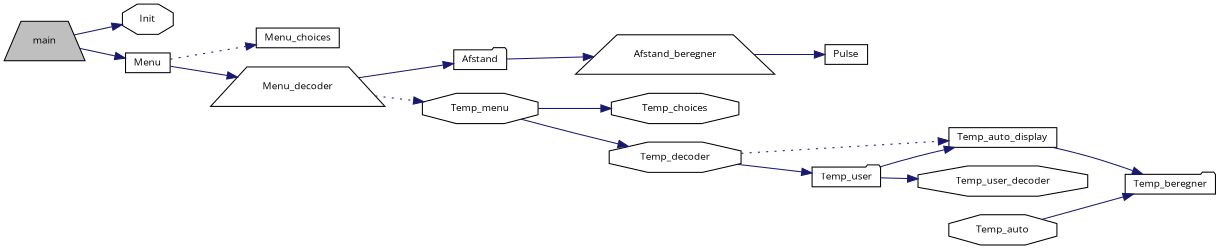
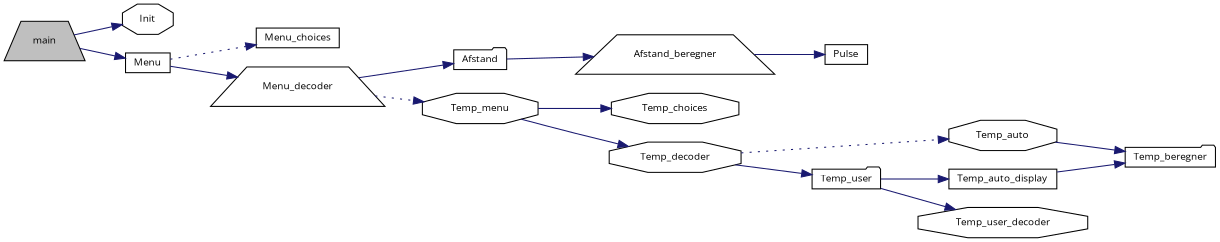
  digraph {
    fontname="Open Sans"
    rankdir=LR
    node [color=black fillcolor=white fontname="Open Sans" fontsize=10 shape=octagon style=filled]
    edge [color=midnightblue fontname="Open Sans" fontsize=10 labelfontname=Helvetica labelfontsize=10 style=solid]
    n1 [fillcolor=grey75 fontcolor=black height=0.2 label=main shape=trapezium width=0.4]
    n2 [height=0.2 label=Init width=0.4]
    n3 [height=0.2 label=Menu shape=box width=0.4]
    n4 [height=0.2 label=Menu_choices shape=box width=0.4]
    n5 [height=0.2 label=Menu_decoder shape=trapezium width=0.4]
    n6 [height=0.2 label=Afstand shape=folder width=0.4]
    n7 [height=0.2 label=Temp_menu width=0.4]
    n8 [height=0.2 label=Afstand_beregner shape=trapezium width=0.4]
    n9 [height=0.2 label=Temp_choices width=0.4]
    n10 [height=0.2 label=Temp_decoder width=0.4]
    n11 [height=0.2 label=Pulse shape=box width=0.4]
    n12 [height=0.2 label=Temp_auto width=0.4]
    n13 [height=0.2 label=Temp_user shape=folder width=0.4]
    n14 [height=0.2 label=Temp_beregner shape=folder width=0.4]
    n15 [height=0.2 label=Temp_auto_display shape=box width=0.4]
    n16 [height=0.2 label=Temp_user_decoder width=0.4]
    n1 -> n2
    n1 -> n3
    n3 -> n4 [style=dotted]
    n3 -> n5
    n5 -> n6
    n5 -> n7 [style=dotted]
    n6 -> n8
    n7 -> n9
    n7 -> n10
    n8 -> n11
-   n10 -> n15 [style=dotted]
+   n10 -> n12 [style=dotted]
    n10 -> n13
    n12 -> n14
    n13 -> n15
    n13 -> n16
    n15 -> n14
  }
